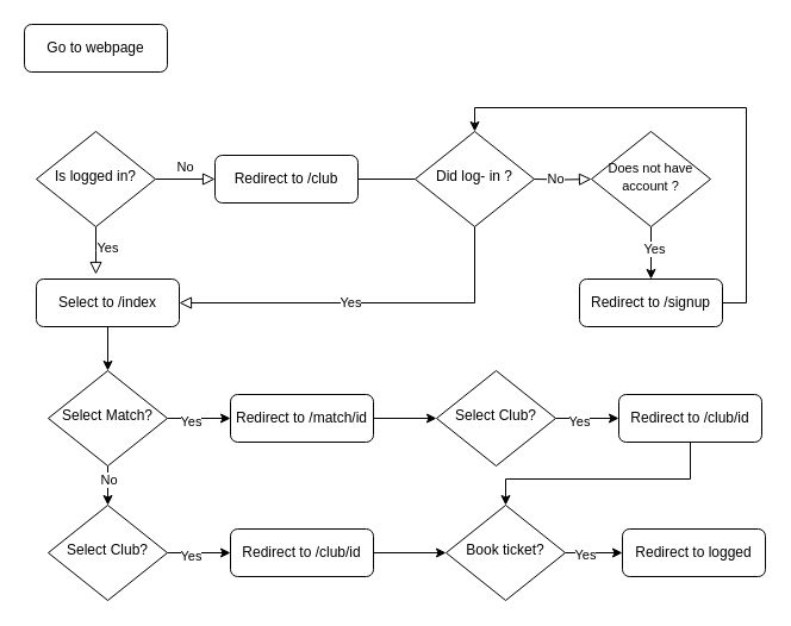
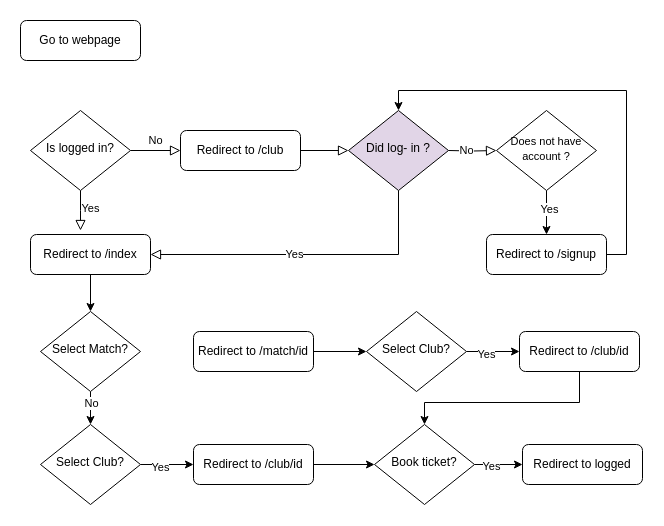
  <mxCell id="0" />
  <mxCell id="1" parent="0" />
  <mxCell id="2" value="Go to webpage" style="rounded=1;whiteSpace=wrap;html=1;fontSize=12;glass=0;strokeWidth=1;shadow=0;" parent="1" vertex="1"><mxGeometry x="20" y="20" width="120" height="40" as="geometry" /></mxCell>
  <mxCell id="3" value="Yes" style="rounded=0;html=1;jettySize=auto;orthogonalLoop=1;fontSize=11;endArrow=block;endFill=0;endSize=8;strokeWidth=1;shadow=0;labelBackgroundColor=none;edgeStyle=orthogonalEdgeStyle;" parent="1" source="5" edge="1"><mxGeometry x="0.013" y="11" relative="1" as="geometry"><mxPoint x="-1" y="-3" as="offset" /><mxPoint x="80" y="230" as="targetPoint" /></mxGeometry></mxCell>
  <mxCell id="4" value="No" style="edgeStyle=orthogonalEdgeStyle;rounded=0;html=1;jettySize=auto;orthogonalLoop=1;fontSize=11;endArrow=block;endFill=0;endSize=8;strokeWidth=1;shadow=0;labelBackgroundColor=none;" parent="1" source="5" target="6" edge="1"><mxGeometry y="10" relative="1" as="geometry"><mxPoint as="offset" /></mxGeometry></mxCell>
  <mxCell id="5" value="Is logged in?" style="rhombus;whiteSpace=wrap;html=1;shadow=0;fontFamily=Helvetica;fontSize=12;align=center;strokeWidth=1;spacing=6;spacingTop=-4;" parent="1" vertex="1"><mxGeometry x="30" y="110" width="100" height="80" as="geometry" /></mxCell>
  <mxCell id="6" value="Redirect to /club" style="rounded=1;whiteSpace=wrap;html=1;fontSize=12;glass=0;strokeWidth=1;shadow=0;" parent="1" vertex="1"><mxGeometry x="180" y="130" width="120" height="40" as="geometry" /></mxCell>
  <mxCell id="7" style="edgeStyle=orthogonalEdgeStyle;rounded=0;orthogonalLoop=1;jettySize=auto;html=1;" edge="1" parent="1" source="8" target="24"><mxGeometry relative="1" as="geometry" /></mxCell>
- <mxCell id="8" value="Select to /index" style="rounded=1;whiteSpace=wrap;html=1;fontSize=12;glass=0;strokeWidth=1;shadow=0;" parent="1" vertex="1"><mxGeometry x="30" y="234" width="120" height="40" as="geometry" /></mxCell>
- <mxCell id="9" value="Did log- in ?" style="rhombus;whiteSpace=wrap;html=1;shadow=0;fontFamily=Helvetica;fontSize=12;align=center;strokeWidth=1;spacing=6;spacingTop=-4;" vertex="1" parent="1"><mxGeometry x="348" y="110" width="100" height="80" as="geometry" /></mxCell>
- <mxCell id="10" value="" style="edgeStyle=orthogonalEdgeStyle;rounded=0;html=1;jettySize=auto;orthogonalLoop=1;fontSize=11;endArrow=none;endFill=0;endSize=8;strokeWidth=1;shadow=0;labelBackgroundColor=none;exitX=1;exitY=0.5;exitDx=0;exitDy=0;entryX=0;entryY=0.5;entryDx=0;entryDy=0;" edge="1" parent="1" source="6" target="9"><mxGeometry y="10" relative="1" as="geometry"><mxPoint as="offset" /><mxPoint x="140" y="160" as="sourcePoint" /><mxPoint x="190" y="160" as="targetPoint" /></mxGeometry></mxCell>
+ <mxCell id="8" value="Redirect to /index" style="rounded=1;whiteSpace=wrap;html=1;fontSize=12;glass=0;strokeWidth=1;shadow=0;" parent="1" vertex="1"><mxGeometry x="30" y="234" width="120" height="40" as="geometry" /></mxCell>
+ <mxCell id="9" value="Did log- in ?" style="rhombus;whiteSpace=wrap;html=1;shadow=0;fontFamily=Helvetica;fontSize=12;align=center;strokeWidth=1;spacing=6;spacingTop=-4;fillColor=#e1d5e7;" vertex="1" parent="1"><mxGeometry x="348" y="110" width="100" height="80" as="geometry" /></mxCell>
+ <mxCell id="10" value="" style="edgeStyle=orthogonalEdgeStyle;rounded=0;html=1;jettySize=auto;orthogonalLoop=1;fontSize=11;endArrow=block;endFill=0;endSize=8;strokeWidth=1;shadow=0;labelBackgroundColor=none;exitX=1;exitY=0.5;exitDx=0;exitDy=0;entryX=0;entryY=0.5;entryDx=0;entryDy=0;" edge="1" parent="1" source="6" target="9"><mxGeometry y="10" relative="1" as="geometry"><mxPoint as="offset" /><mxPoint x="140" y="160" as="sourcePoint" /><mxPoint x="190" y="160" as="targetPoint" /></mxGeometry></mxCell>
  <mxCell id="11" value="" style="edgeStyle=orthogonalEdgeStyle;rounded=0;html=1;jettySize=auto;orthogonalLoop=1;fontSize=11;endArrow=block;endFill=0;endSize=8;strokeWidth=1;shadow=0;labelBackgroundColor=none;exitX=0.5;exitY=1;exitDx=0;exitDy=0;entryX=1;entryY=0.5;entryDx=0;entryDy=0;" edge="1" parent="1" source="9" target="8"><mxGeometry y="10" relative="1" as="geometry"><mxPoint as="offset" /><mxPoint x="310" y="160" as="sourcePoint" /><mxPoint x="358" y="160" as="targetPoint" /></mxGeometry></mxCell>
  <mxCell id="12" value="Yes" style="edgeLabel;html=1;align=center;verticalAlign=middle;resizable=0;points=[];" vertex="1" connectable="0" parent="11"><mxGeometry x="0.083" y="-1" relative="1" as="geometry"><mxPoint as="offset" /></mxGeometry></mxCell>
  <mxCell id="13" style="edgeStyle=orthogonalEdgeStyle;rounded=0;orthogonalLoop=1;jettySize=auto;html=1;exitX=0.5;exitY=1;exitDx=0;exitDy=0;entryX=0.5;entryY=0;entryDx=0;entryDy=0;" edge="1" parent="1" source="15" target="19"><mxGeometry relative="1" as="geometry" /></mxCell>
  <mxCell id="14" value="Yes" style="edgeLabel;html=1;align=center;verticalAlign=middle;resizable=0;points=[];" vertex="1" connectable="0" parent="13"><mxGeometry x="-0.178" y="2" relative="1" as="geometry"><mxPoint as="offset" /></mxGeometry></mxCell>
  <mxCell id="15" value="&lt;font style=&quot;font-size: 11px;&quot;&gt;Does not have account ?&lt;/font&gt;" style="rhombus;whiteSpace=wrap;html=1;shadow=0;fontFamily=Helvetica;fontSize=12;align=center;strokeWidth=1;spacing=6;spacingTop=-4;" vertex="1" parent="1"><mxGeometry x="496" y="110" width="100" height="80" as="geometry" /></mxCell>
  <mxCell id="16" value="" style="edgeStyle=orthogonalEdgeStyle;rounded=0;html=1;jettySize=auto;orthogonalLoop=1;fontSize=11;endArrow=block;endFill=0;endSize=8;strokeWidth=1;shadow=0;labelBackgroundColor=none;exitX=1;exitY=0.5;exitDx=0;exitDy=0;entryX=0;entryY=0.5;entryDx=0;entryDy=0;" edge="1" parent="1" target="15"><mxGeometry y="10" relative="1" as="geometry"><mxPoint as="offset" /><mxPoint x="448" y="150" as="sourcePoint" /><mxPoint x="338" y="160" as="targetPoint" /></mxGeometry></mxCell>
  <mxCell id="17" value="No" style="edgeLabel;html=1;align=center;verticalAlign=middle;resizable=0;points=[];" vertex="1" connectable="0" parent="16"><mxGeometry x="-0.308" y="1" relative="1" as="geometry"><mxPoint as="offset" /></mxGeometry></mxCell>
  <mxCell id="18" style="edgeStyle=orthogonalEdgeStyle;rounded=0;orthogonalLoop=1;jettySize=auto;html=1;exitX=1;exitY=0.5;exitDx=0;exitDy=0;entryX=0.5;entryY=0;entryDx=0;entryDy=0;" edge="1" parent="1" source="19" target="9"><mxGeometry relative="1" as="geometry" /></mxCell>
  <mxCell id="19" value="Redirect to /signup" style="rounded=1;whiteSpace=wrap;html=1;fontSize=12;glass=0;strokeWidth=1;shadow=0;" vertex="1" parent="1"><mxGeometry x="486" y="234" width="120" height="40" as="geometry" /></mxCell>
- <mxCell id="20" style="edgeStyle=orthogonalEdgeStyle;rounded=0;orthogonalLoop=1;jettySize=auto;html=1;exitX=1;exitY=0.5;exitDx=0;exitDy=0;entryX=0;entryY=0.5;entryDx=0;entryDy=0;" edge="1" parent="1" source="24" target="26"><mxGeometry relative="1" as="geometry" /></mxCell>
- <mxCell id="21" value="Yes" style="edgeLabel;html=1;align=center;verticalAlign=middle;resizable=0;points=[];" vertex="1" connectable="0" parent="20"><mxGeometry x="-0.266" y="-2" relative="1" as="geometry"><mxPoint as="offset" /></mxGeometry></mxCell>
  <mxCell id="22" style="edgeStyle=orthogonalEdgeStyle;rounded=0;orthogonalLoop=1;jettySize=auto;html=1;" edge="1" parent="1" source="24" target="34"><mxGeometry relative="1" as="geometry" /></mxCell>
  <mxCell id="23" value="No" style="edgeLabel;html=1;align=center;verticalAlign=middle;resizable=0;points=[];" vertex="1" connectable="0" parent="22"><mxGeometry x="-0.534" relative="1" as="geometry"><mxPoint as="offset" /></mxGeometry></mxCell>
  <mxCell id="24" value="Select Match?" style="rhombus;whiteSpace=wrap;html=1;shadow=0;fontFamily=Helvetica;fontSize=12;align=center;strokeWidth=1;spacing=6;spacingTop=-4;" vertex="1" parent="1"><mxGeometry x="40" y="311" width="100" height="80" as="geometry" /></mxCell>
  <mxCell id="25" style="edgeStyle=orthogonalEdgeStyle;rounded=0;orthogonalLoop=1;jettySize=auto;html=1;exitX=1;exitY=0.5;exitDx=0;exitDy=0;entryX=0;entryY=0.5;entryDx=0;entryDy=0;" edge="1" parent="1" source="26" target="29"><mxGeometry relative="1" as="geometry" /></mxCell>
  <mxCell id="26" value="Redirect to /match/id" style="rounded=1;whiteSpace=wrap;html=1;fontSize=12;glass=0;strokeWidth=1;shadow=0;" vertex="1" parent="1"><mxGeometry x="193" y="331" width="120" height="40" as="geometry" /></mxCell>
  <mxCell id="27" style="edgeStyle=orthogonalEdgeStyle;rounded=0;orthogonalLoop=1;jettySize=auto;html=1;exitX=1;exitY=0.5;exitDx=0;exitDy=0;entryX=0;entryY=0.5;entryDx=0;entryDy=0;" edge="1" parent="1" source="29" target="31"><mxGeometry relative="1" as="geometry" /></mxCell>
  <mxCell id="28" value="Yes" style="edgeLabel;html=1;align=center;verticalAlign=middle;resizable=0;points=[];" vertex="1" connectable="0" parent="27"><mxGeometry x="-0.266" y="-2" relative="1" as="geometry"><mxPoint as="offset" /></mxGeometry></mxCell>
  <mxCell id="29" value="Select Club?" style="rhombus;whiteSpace=wrap;html=1;shadow=0;fontFamily=Helvetica;fontSize=12;align=center;strokeWidth=1;spacing=6;spacingTop=-4;" vertex="1" parent="1"><mxGeometry x="366" y="311" width="100" height="80" as="geometry" /></mxCell>
  <mxCell id="30" style="edgeStyle=orthogonalEdgeStyle;rounded=0;orthogonalLoop=1;jettySize=auto;html=1;entryX=0.5;entryY=0;entryDx=0;entryDy=0;" edge="1" parent="1" source="31" target="39"><mxGeometry relative="1" as="geometry"><Array as="points"><mxPoint x="579" y="402" /><mxPoint x="424" y="402" /></Array></mxGeometry></mxCell>
  <mxCell id="31" value="Redirect to /club/id" style="rounded=1;whiteSpace=wrap;html=1;fontSize=12;glass=0;strokeWidth=1;shadow=0;" vertex="1" parent="1"><mxGeometry x="519" y="331" width="120" height="40" as="geometry" /></mxCell>
  <mxCell id="32" style="edgeStyle=orthogonalEdgeStyle;rounded=0;orthogonalLoop=1;jettySize=auto;html=1;exitX=1;exitY=0.5;exitDx=0;exitDy=0;entryX=0;entryY=0.5;entryDx=0;entryDy=0;" edge="1" parent="1" source="34" target="36"><mxGeometry relative="1" as="geometry" /></mxCell>
  <mxCell id="33" value="Yes" style="edgeLabel;html=1;align=center;verticalAlign=middle;resizable=0;points=[];" vertex="1" connectable="0" parent="32"><mxGeometry x="-0.266" y="-2" relative="1" as="geometry"><mxPoint as="offset" /></mxGeometry></mxCell>
  <mxCell id="34" value="Select Club?" style="rhombus;whiteSpace=wrap;html=1;shadow=0;fontFamily=Helvetica;fontSize=12;align=center;strokeWidth=1;spacing=6;spacingTop=-4;" vertex="1" parent="1"><mxGeometry x="40" y="424" width="100" height="80" as="geometry" /></mxCell>
  <mxCell id="35" style="edgeStyle=orthogonalEdgeStyle;rounded=0;orthogonalLoop=1;jettySize=auto;html=1;exitX=1;exitY=0.5;exitDx=0;exitDy=0;entryX=0;entryY=0.5;entryDx=0;entryDy=0;" edge="1" parent="1" source="36" target="39"><mxGeometry relative="1" as="geometry" /></mxCell>
  <mxCell id="36" value="Redirect to /club/id" style="rounded=1;whiteSpace=wrap;html=1;fontSize=12;glass=0;strokeWidth=1;shadow=0;" vertex="1" parent="1"><mxGeometry x="193" y="444" width="120" height="40" as="geometry" /></mxCell>
  <mxCell id="37" style="edgeStyle=orthogonalEdgeStyle;rounded=0;orthogonalLoop=1;jettySize=auto;html=1;entryX=0;entryY=0.5;entryDx=0;entryDy=0;" edge="1" parent="1" source="39" target="40"><mxGeometry relative="1" as="geometry" /></mxCell>
  <mxCell id="38" value="Yes" style="edgeLabel;html=1;align=center;verticalAlign=middle;resizable=0;points=[];" vertex="1" connectable="0" parent="37"><mxGeometry x="-0.313" y="-1" relative="1" as="geometry"><mxPoint as="offset" /></mxGeometry></mxCell>
  <mxCell id="39" value="Book ticket?" style="rhombus;whiteSpace=wrap;html=1;shadow=0;fontFamily=Helvetica;fontSize=12;align=center;strokeWidth=1;spacing=6;spacingTop=-4;" vertex="1" parent="1"><mxGeometry x="374" y="424" width="100" height="80" as="geometry" /></mxCell>
  <mxCell id="40" value="Redirect to logged" style="rounded=1;whiteSpace=wrap;html=1;fontSize=12;glass=0;strokeWidth=1;shadow=0;" vertex="1" parent="1"><mxGeometry x="522" y="444" width="120" height="40" as="geometry" /></mxCell>
